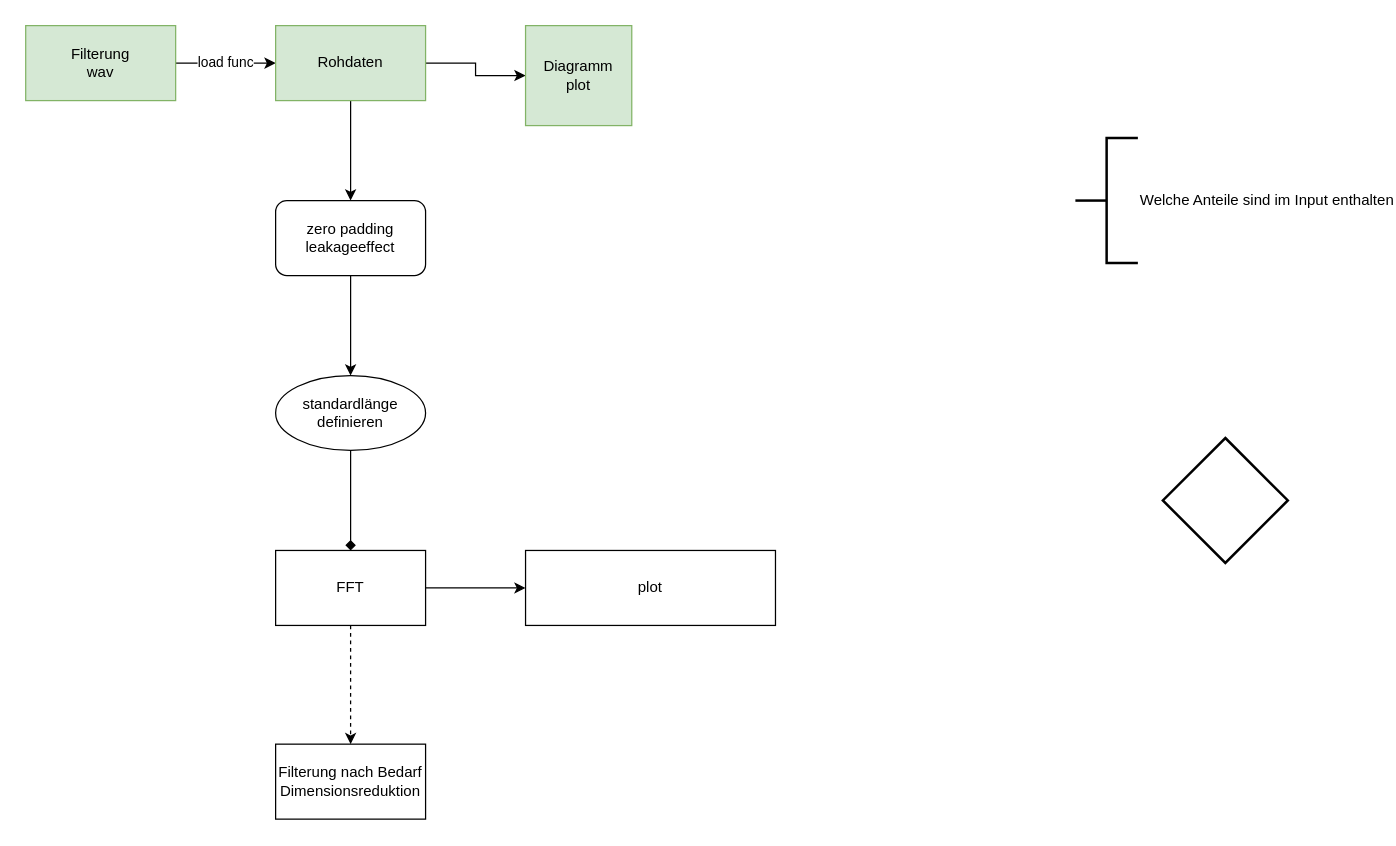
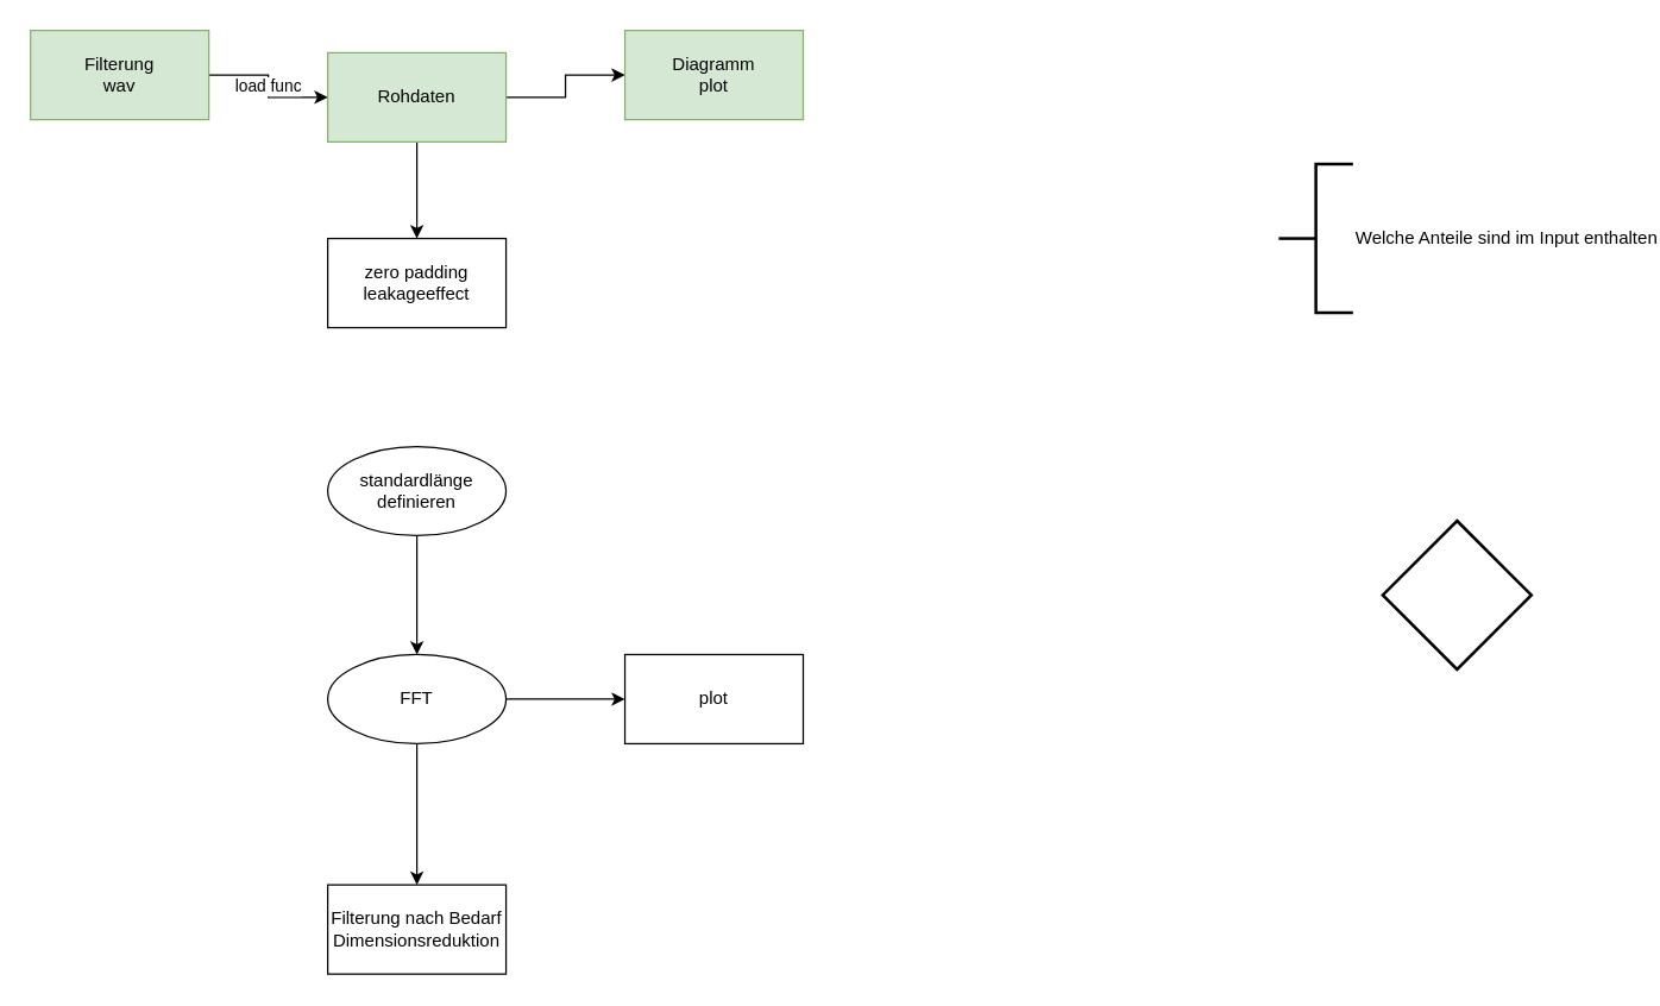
  <mxCell id="0" />
  <mxCell id="1" parent="0" />
  <mxCell id="2" value="load func" style="edgeStyle=orthogonalEdgeStyle;rounded=0;orthogonalLoop=1;jettySize=auto;html=1;" parent="1" source="3" target="6" edge="1"><mxGeometry relative="1" as="geometry" /></mxCell>
  <mxCell id="3" value="Filterung &lt;br&gt;&lt;div&gt;wav&lt;br&gt;&lt;/div&gt;" style="rounded=0;whiteSpace=wrap;html=1;fillColor=#d5e8d4;strokeColor=#82b366;" parent="1" vertex="1"><mxGeometry x="20" y="20" width="120" height="60" as="geometry" /></mxCell>
  <mxCell id="4" value="" style="edgeStyle=orthogonalEdgeStyle;rounded=0;orthogonalLoop=1;jettySize=auto;html=1;" parent="1" source="6" target="7" edge="1"><mxGeometry relative="1" as="geometry" /></mxCell>
  <mxCell id="5" value="" style="edgeStyle=orthogonalEdgeStyle;rounded=0;orthogonalLoop=1;jettySize=auto;html=1;" parent="1" source="6" target="9" edge="1"><mxGeometry relative="1" as="geometry" /></mxCell>
- <mxCell id="6" value="Rohdaten" style="whiteSpace=wrap;html=1;rounded=0;fillColor=#d5e8d4;strokeColor=#82b366;" parent="1" vertex="1"><mxGeometry x="220" y="20" width="120" height="60" as="geometry" /></mxCell>
- <mxCell id="7" value="&lt;div&gt;Diagramm&lt;/div&gt;&lt;div&gt;plot&lt;br&gt;&lt;/div&gt;" style="whiteSpace=wrap;html=1;rounded=0;fillColor=#d5e8d4;strokeColor=#82b366;" parent="1" vertex="1"><mxGeometry x="420" y="20" width="85" height="80" as="geometry" /></mxCell>
- <mxCell id="8" value="" style="edgeStyle=orthogonalEdgeStyle;rounded=0;orthogonalLoop=1;jettySize=auto;html=1;" parent="1" source="9" target="11" edge="1"><mxGeometry relative="1" as="geometry" /></mxCell>
- <mxCell id="9" value="&lt;div&gt;zero padding&lt;/div&gt;&lt;div&gt;leakageeffect&lt;/div&gt;" style="whiteSpace=wrap;html=1;rounded=1;" parent="1" vertex="1"><mxGeometry x="220" y="160" width="120" height="60" as="geometry" /></mxCell>
- <mxCell id="10" value="" style="edgeStyle=orthogonalEdgeStyle;rounded=0;orthogonalLoop=1;jettySize=auto;html=1;endArrow=diamond;" parent="1" source="11" target="14" edge="1"><mxGeometry relative="1" as="geometry" /></mxCell>
+ <mxCell id="6" value="Rohdaten" style="whiteSpace=wrap;html=1;rounded=0;fillColor=#d5e8d4;strokeColor=#82b366;" parent="1" vertex="1"><mxGeometry x="220" y="35" width="120" height="60" as="geometry" /></mxCell>
+ <mxCell id="7" value="&lt;div&gt;Diagramm&lt;/div&gt;&lt;div&gt;plot&lt;br&gt;&lt;/div&gt;" style="whiteSpace=wrap;html=1;rounded=0;fillColor=#d5e8d4;strokeColor=#82b366;" parent="1" vertex="1"><mxGeometry x="420" y="20" width="120" height="60" as="geometry" /></mxCell>
+ <mxCell id="9" value="&lt;div&gt;zero padding&lt;/div&gt;&lt;div&gt;leakageeffect&lt;/div&gt;" style="whiteSpace=wrap;html=1;rounded=0;" parent="1" vertex="1"><mxGeometry x="220" y="160" width="120" height="60" as="geometry" /></mxCell>
+ <mxCell id="10" value="" style="edgeStyle=orthogonalEdgeStyle;rounded=0;orthogonalLoop=1;jettySize=auto;html=1;" parent="1" source="11" target="14" edge="1"><mxGeometry relative="1" as="geometry" /></mxCell>
  <mxCell id="11" value="standardlänge definieren" style="ellipse;whiteSpace=wrap;html=1;" parent="1" vertex="1"><mxGeometry x="220" y="300" width="120" height="60" as="geometry" /></mxCell>
- <mxCell id="12" value="" style="edgeStyle=orthogonalEdgeStyle;rounded=0;orthogonalLoop=1;jettySize=auto;html=1;dashed=1;" parent="1" source="14" target="15" edge="1"><mxGeometry relative="1" as="geometry" /></mxCell>
+ <mxCell id="12" value="" style="edgeStyle=orthogonalEdgeStyle;rounded=0;orthogonalLoop=1;jettySize=auto;html=1;" parent="1" source="14" target="15" edge="1"><mxGeometry relative="1" as="geometry" /></mxCell>
  <mxCell id="13" value="" style="edgeStyle=orthogonalEdgeStyle;rounded=0;orthogonalLoop=1;jettySize=auto;html=1;" parent="1" source="14" target="16" edge="1"><mxGeometry relative="1" as="geometry" /></mxCell>
- <mxCell id="14" value="FFT" style="whiteSpace=wrap;html=1;rounded=0;" parent="1" vertex="1"><mxGeometry x="220" y="440" width="120" height="60" as="geometry" /></mxCell>
+ <mxCell id="14" value="FFT" style="ellipse;whiteSpace=wrap;html=1;" parent="1" vertex="1"><mxGeometry x="220" y="440" width="120" height="60" as="geometry" /></mxCell>
  <mxCell id="15" value="&lt;div&gt;Filterung nach Bedarf&lt;/div&gt;&lt;div&gt;Dimensionsreduktion&lt;br&gt;&lt;/div&gt;" style="whiteSpace=wrap;html=1;rounded=0;" parent="1" vertex="1"><mxGeometry x="220" y="595" width="120" height="60" as="geometry" /></mxCell>
- <mxCell id="16" value="plot" style="whiteSpace=wrap;html=1;rounded=0;" parent="1" vertex="1"><mxGeometry x="420" y="440" width="200" height="60" as="geometry" /></mxCell>
+ <mxCell id="16" value="plot" style="whiteSpace=wrap;html=1;rounded=0;" parent="1" vertex="1"><mxGeometry x="420" y="440" width="120" height="60" as="geometry" /></mxCell>
  <mxCell id="17" value="" style="strokeWidth=2;html=1;shape=mxgraph.flowchart.decision;whiteSpace=wrap;" vertex="1" parent="1"><mxGeometry x="930" y="350" width="100" height="100" as="geometry" /></mxCell>
  <mxCell id="18" value="&lt;span style=&quot;text-align: center&quot;&gt;Welche Anteile sind im Input enthalten&lt;/span&gt;" style="strokeWidth=2;html=1;shape=mxgraph.flowchart.annotation_2;align=left;labelPosition=right;pointerEvents=1;" vertex="1" parent="1"><mxGeometry x="860" y="110" width="50" height="100" as="geometry" /></mxCell>
